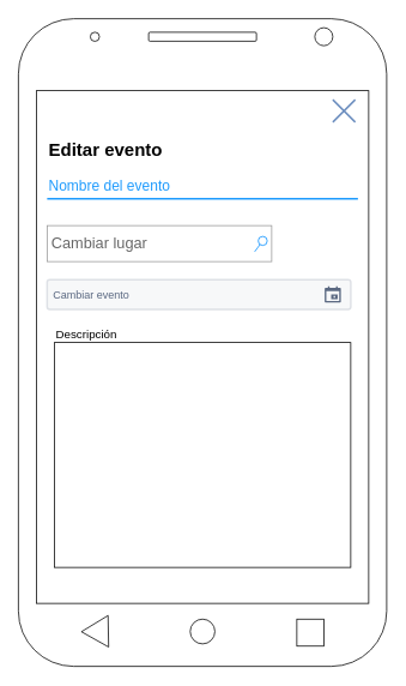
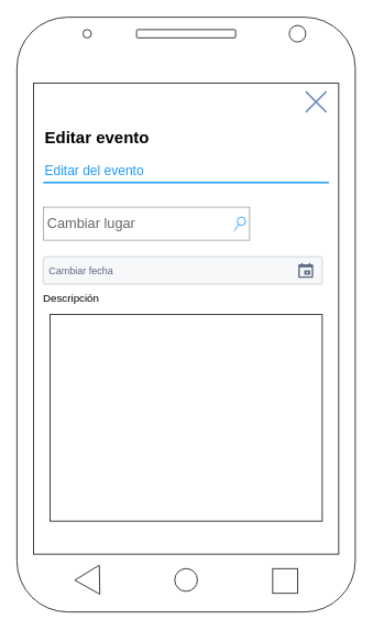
  <mxCell id="0" />
  <mxCell id="1" parent="0" />
  <mxCell id="2" value="" style="rounded=0;whiteSpace=wrap;html=1;" parent="1" vertex="1"><mxGeometry x="40" y="60" width="370" height="610" as="geometry" /></mxCell>
  <mxCell id="3" value="" style="rounded=1;whiteSpace=wrap;html=1;" parent="1" vertex="1"><mxGeometry x="20" y="20" width="410" height="720" as="geometry" /></mxCell>
  <mxCell id="4" value="" style="ellipse;whiteSpace=wrap;html=1;aspect=fixed;" parent="1" vertex="1"><mxGeometry x="211.25" y="687.5" width="27.5" height="27.5" as="geometry" /></mxCell>
  <mxCell id="5" value="" style="triangle;whiteSpace=wrap;html=1;rotation=-181;" parent="1" vertex="1"><mxGeometry x="90.13" y="683.75" width="30" height="35" as="geometry" /></mxCell>
  <mxCell id="6" value="" style="whiteSpace=wrap;html=1;aspect=fixed;" parent="1" vertex="1"><mxGeometry x="330" y="687.5" width="30" height="30" as="geometry" /></mxCell>
  <mxCell id="7" value="" style="ellipse;whiteSpace=wrap;html=1;aspect=fixed;" parent="1" vertex="1"><mxGeometry x="350" y="30" width="20" height="20" as="geometry" /></mxCell>
  <mxCell id="8" value="" style="ellipse;whiteSpace=wrap;html=1;aspect=fixed;" parent="1" vertex="1"><mxGeometry x="100.07" y="35" width="10.13" height="10.13" as="geometry" /></mxCell>
  <mxCell id="9" value="" style="rounded=1;whiteSpace=wrap;html=1;" parent="1" vertex="1"><mxGeometry x="165" y="35" width="120" height="10" as="geometry" /></mxCell>
  <mxCell id="10" value="" style="rounded=0;whiteSpace=wrap;html=1;strokeColor=#000000;" parent="1" vertex="1"><mxGeometry x="40" y="100" width="370" height="570" as="geometry" /></mxCell>
- <mxCell id="11" value="Nombre del evento" style="text;fontColor=#1F9BFD;fontSize=16;verticalAlign=middle;strokeColor=none;fillColor=none;" parent="1" vertex="1"><mxGeometry x="52" y="190" width="346" height="30" as="geometry" /></mxCell>
+ <mxCell id="11" value="Editar del evento" style="text;fontColor=#1F9BFD;fontSize=16;verticalAlign=middle;strokeColor=none;fillColor=none;" parent="1" vertex="1"><mxGeometry x="52" y="190" width="346" height="30" as="geometry" /></mxCell>
  <mxCell id="12" value="" style="dashed=0;shape=line;strokeWidth=2;noLabel=1;strokeColor=#1F9BFD;" parent="1" vertex="1"><mxGeometry x="52" y="215" width="346" height="10" as="geometry" /></mxCell>
  <mxCell id="13" value="" style="rounded=0;whiteSpace=wrap;html=1;strokeColor=#000000;" parent="1" vertex="1"><mxGeometry x="60" y="380" width="330" height="250" as="geometry" /></mxCell>
- <mxCell id="14" value="Descripción" style="text;html=1;strokeColor=none;fillColor=none;align=left;verticalAlign=middle;whiteSpace=wrap;rounded=0;fontSize=13;" parent="1" vertex="1"><mxGeometry x="60.23" y="360" width="89.8" height="20" as="geometry" /></mxCell>
+ <mxCell id="14" value="Descripción" style="text;html=1;strokeColor=none;fillColor=none;align=left;verticalAlign=middle;whiteSpace=wrap;rounded=0;fontSize=13;" parent="1" vertex="1"><mxGeometry x="50.23" y="350" width="89.8" height="20" as="geometry" /></mxCell>
  <mxCell id="15" value="Editar evento" style="text;html=1;strokeColor=none;fillColor=none;align=left;verticalAlign=middle;whiteSpace=wrap;rounded=0;fontSize=20;fontStyle=1;fontColor=#000000;" parent="1" vertex="1"><mxGeometry x="52" y="155" width="224.87" height="20" as="geometry" /></mxCell>
  <mxCell id="16" value="" style="dashed=0;aspect=fixed;verticalLabelPosition=bottom;verticalAlign=top;align=center;shape=mxgraph.gmdl.x;strokeColor=#6c8ebf;fillColor=#dae8fc;shadow=0;strokeWidth=2;" parent="1" vertex="1"><mxGeometry x="370" y="110" width="25" height="25" as="geometry" /></mxCell>
  <mxCell id="17" value="Cambiar lugar" style="strokeWidth=1;shadow=0;dashed=0;align=center;html=1;shape=mxgraph.mockup.forms.searchBox;strokeColor=#999999;mainText=;strokeColor2=#008cff;fontColor=#666666;fontSize=17;align=left;spacingLeft=3;" parent="1" vertex="1"><mxGeometry x="52" y="250" width="250" height="40" as="geometry" /></mxCell>
- <mxCell id="18" value="Cambiar evento" style="rounded=1;arcSize=9;fillColor=#F7F8F9;align=left;spacingLeft=5;strokeColor=#DEE1E6;html=1;strokeWidth=2;fontColor=#596780;fontSize=12" parent="1" vertex="1"><mxGeometry x="52" y="310" width="338" height="33" as="geometry" /></mxCell>
+ <mxCell id="18" value="Cambiar fecha" style="rounded=1;arcSize=9;fillColor=#F7F8F9;align=left;spacingLeft=5;strokeColor=#DEE1E6;html=1;strokeWidth=2;fontColor=#596780;fontSize=12" parent="1" vertex="1"><mxGeometry x="52" y="310" width="338" height="33" as="geometry" /></mxCell>
  <mxCell id="19" value="" style="shape=mxgraph.gmdl.calendar;fillColor=#5A6881;strokeColor=none" parent="18" vertex="1"><mxGeometry x="1" y="0.5" width="18" height="18" relative="1" as="geometry"><mxPoint x="-29" y="-9" as="offset" /></mxGeometry></mxCell>
